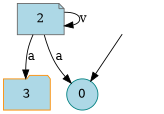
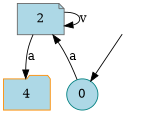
  digraph {
    node [fillcolor=lightblue style=filled]
-   3 [color=darkorange shape=folder]
+   3 [color=darkorange shape=folder label=4]
    2 [color=gray40 shape=note]
    0 [color=teal shape=circle]
    head [style=invis fillcolor=""]
    2 -> 3 [label=a]
    2 -> 2 [label=v]
-   2 -> 0 [label=a]
+   0 -> 2 [label=a]
    head -> 0
  }
